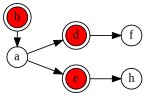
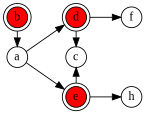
  digraph {
    fontname="Liberation Serif"
    rankdir=LR
    node [fixedsize=true fontname="Liberation Serif"]
    edge [fontname="Liberation Serif"]
    h [height=0.33 width=0.33]
    f [height=0.33 width=0.33]
    d [fillcolor=red height=0.33 peripheries=2 style=filled width=0.33]
    e [fillcolor=red height=0.33 peripheries=2 style=filled width=0.33]
+   c [height=0.33 width=0.33]
    b [fillcolor=red height=0.33 peripheries=2 style=filled width=0.33]
    a [height=0.33 width=0.33]
    subgraph sub_1 {
      rank=same
      h
      f
    }
    subgraph sub_2 {
      rank=same
      d
      e
+     c
    }
    subgraph sub_3 {
      rank=same
      b
      a
    }
    d -> f
+   d -> c
    e -> h
+   c -> e [dir=back]
    b -> a
    a -> d
    a -> e
  }
